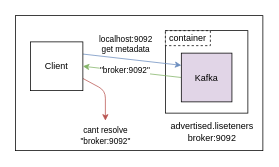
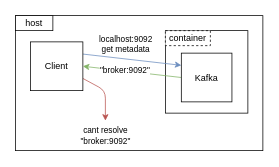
  <mxCell id="0" />
  <mxCell id="1" parent="0" />
  <mxCell id="2" value="" style="rounded=0;whiteSpace=wrap;html=1;" vertex="1" parent="1"><mxGeometry x="20" y="20" width="330" height="180" as="geometry" /></mxCell>
  <mxCell id="3" value="" style="rounded=0;whiteSpace=wrap;html=1;" vertex="1" parent="1"><mxGeometry x="220" y="40" width="110" height="110" as="geometry" /></mxCell>
  <mxCell id="4" style="edgeStyle=none;html=1;exitX=1;exitY=0.25;exitDx=0;exitDy=0;entryX=0;entryY=0.25;entryDx=0;entryDy=0;fillColor=#dae8fc;gradientColor=#7ea6e0;strokeColor=#6c8ebf;" edge="1" parent="1" source="7" target="10"><mxGeometry relative="1" as="geometry" /></mxCell>
  <mxCell id="5" value="localhost:9092&lt;br&gt;get metadata" style="edgeLabel;html=1;align=center;verticalAlign=middle;resizable=0;points=[];" vertex="1" connectable="0" parent="4"><mxGeometry x="-0.584" y="1" relative="1" as="geometry"><mxPoint x="30" y="-16" as="offset" /></mxGeometry></mxCell>
  <mxCell id="6" value="cant resolve&lt;br&gt;&quot;broker:9092&quot;" style="edgeStyle=none;html=1;exitX=1;exitY=0.75;exitDx=0;exitDy=0;fillColor=#f8cecc;gradientColor=#ea6b66;strokeColor=#b85450;" edge="1" parent="1" source="7"><mxGeometry x="1" y="20" relative="1" as="geometry"><mxPoint x="140" y="160" as="targetPoint" /><Array as="points"><mxPoint x="140" y="120" /></Array><mxPoint x="-20" y="20" as="offset" /></mxGeometry></mxCell>
  <mxCell id="7" value="Client" style="rounded=0;whiteSpace=wrap;html=1;" vertex="1" parent="1"><mxGeometry x="40" y="55" width="70" height="65" as="geometry" /></mxCell>
  <mxCell id="8" style="edgeStyle=none;html=1;exitX=0;exitY=0.5;exitDx=0;exitDy=0;entryX=1;entryY=0.5;entryDx=0;entryDy=0;fillColor=#d5e8d4;gradientColor=#97d077;strokeColor=#82b366;" edge="1" parent="1" source="10" target="7"><mxGeometry relative="1" as="geometry" /></mxCell>
  <mxCell id="9" value="&quot;broker:9092&quot;" style="edgeLabel;html=1;align=center;verticalAlign=middle;resizable=0;points=[];" vertex="1" connectable="0" parent="8"><mxGeometry x="0.298" y="-1" relative="1" as="geometry"><mxPoint x="10" y="1" as="offset" /></mxGeometry></mxCell>
- <mxCell id="10" value="Kafka" style="rounded=0;whiteSpace=wrap;html=1;fillColor=#e1d5e7;" vertex="1" parent="1"><mxGeometry x="241.25" y="70" width="67.5" height="65" as="geometry" /></mxCell>
- <mxCell id="11" value="advertised.liseteners&lt;br&gt;broker:9092" style="text;html=1;strokeColor=none;fillColor=none;align=center;verticalAlign=middle;whiteSpace=wrap;rounded=0;" vertex="1" parent="1"><mxGeometry x="220" y="150" width="125" height="50" as="geometry" /></mxCell>
+ <mxCell id="10" value="Kafka" style="rounded=0;whiteSpace=wrap;html=1;" vertex="1" parent="1"><mxGeometry x="241.25" y="70" width="67.5" height="65" as="geometry" /></mxCell>
  <mxCell id="12" value="container" style="rounded=0;whiteSpace=wrap;html=1;dashed=1;" vertex="1" parent="1"><mxGeometry x="220" y="40" width="60" height="20" as="geometry" /></mxCell>
+ <mxCell id="13" value="host" style="rounded=0;whiteSpace=wrap;html=1;" vertex="1" parent="1"><mxGeometry x="20" y="20" width="50" height="20" as="geometry" /></mxCell>
